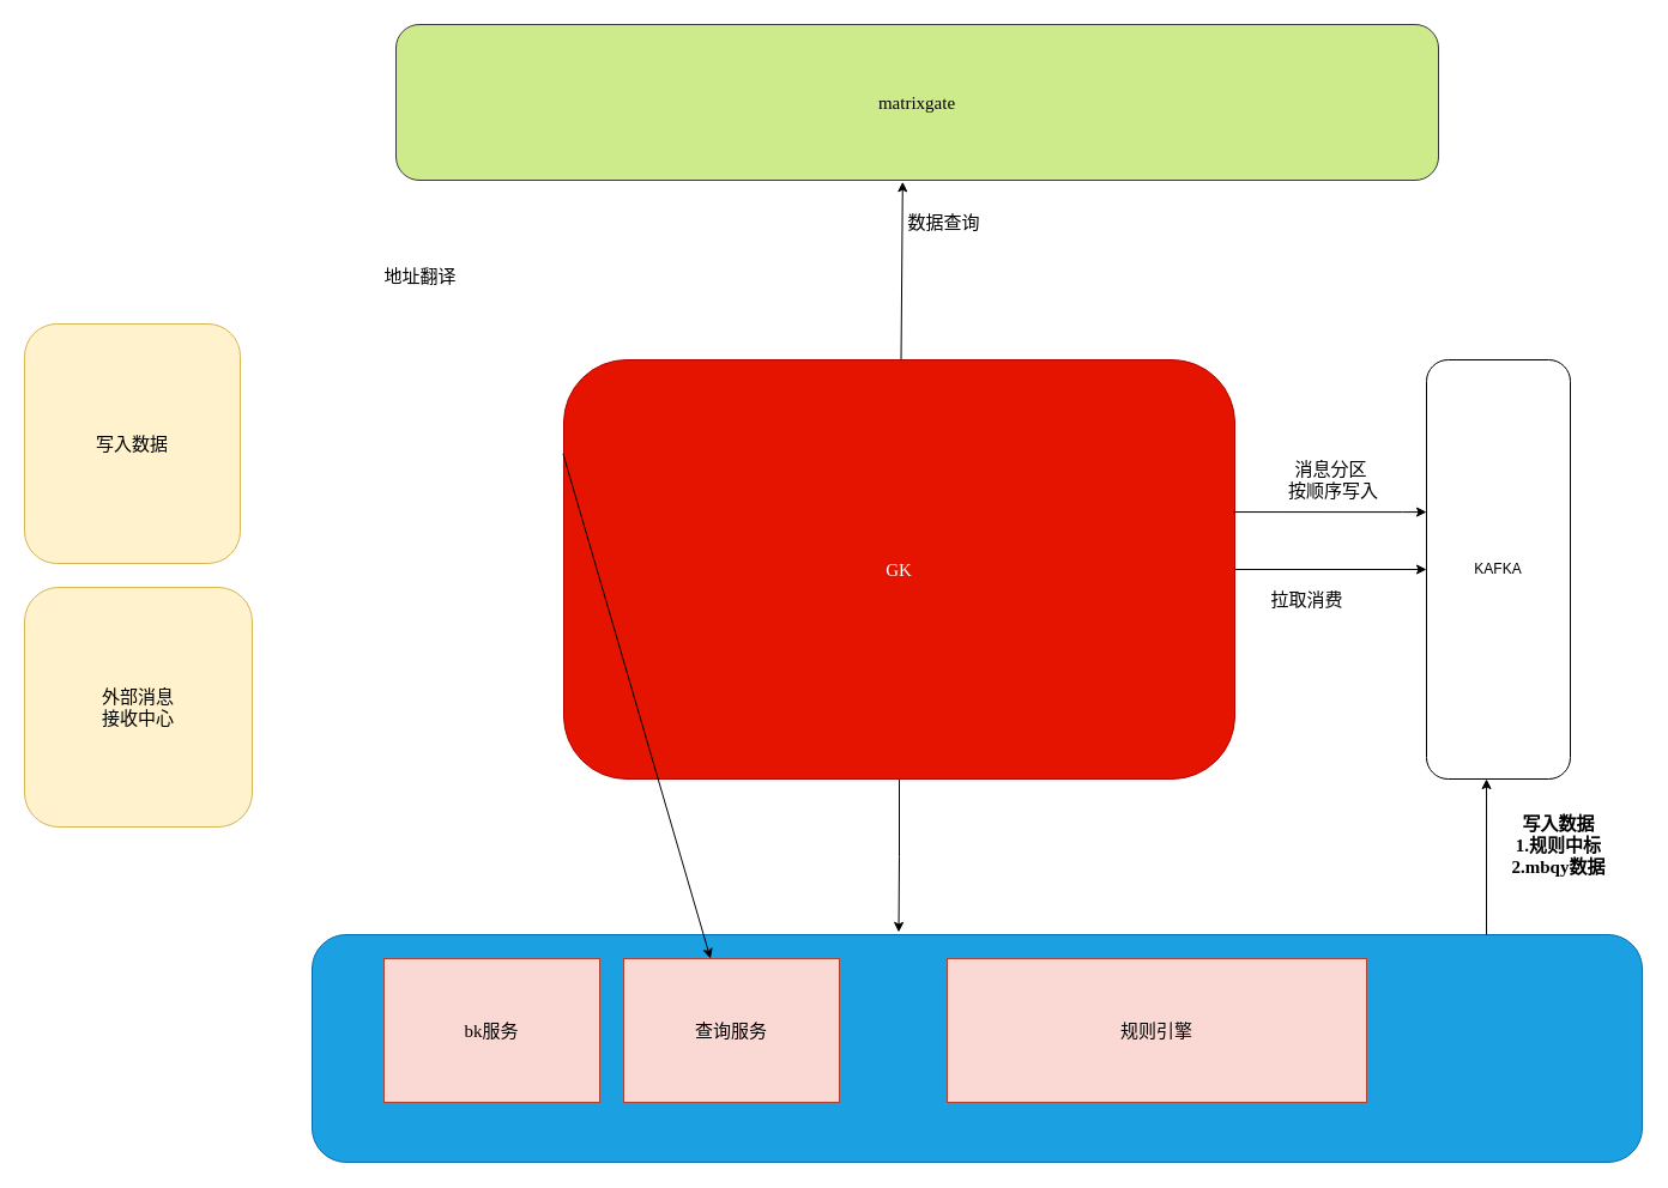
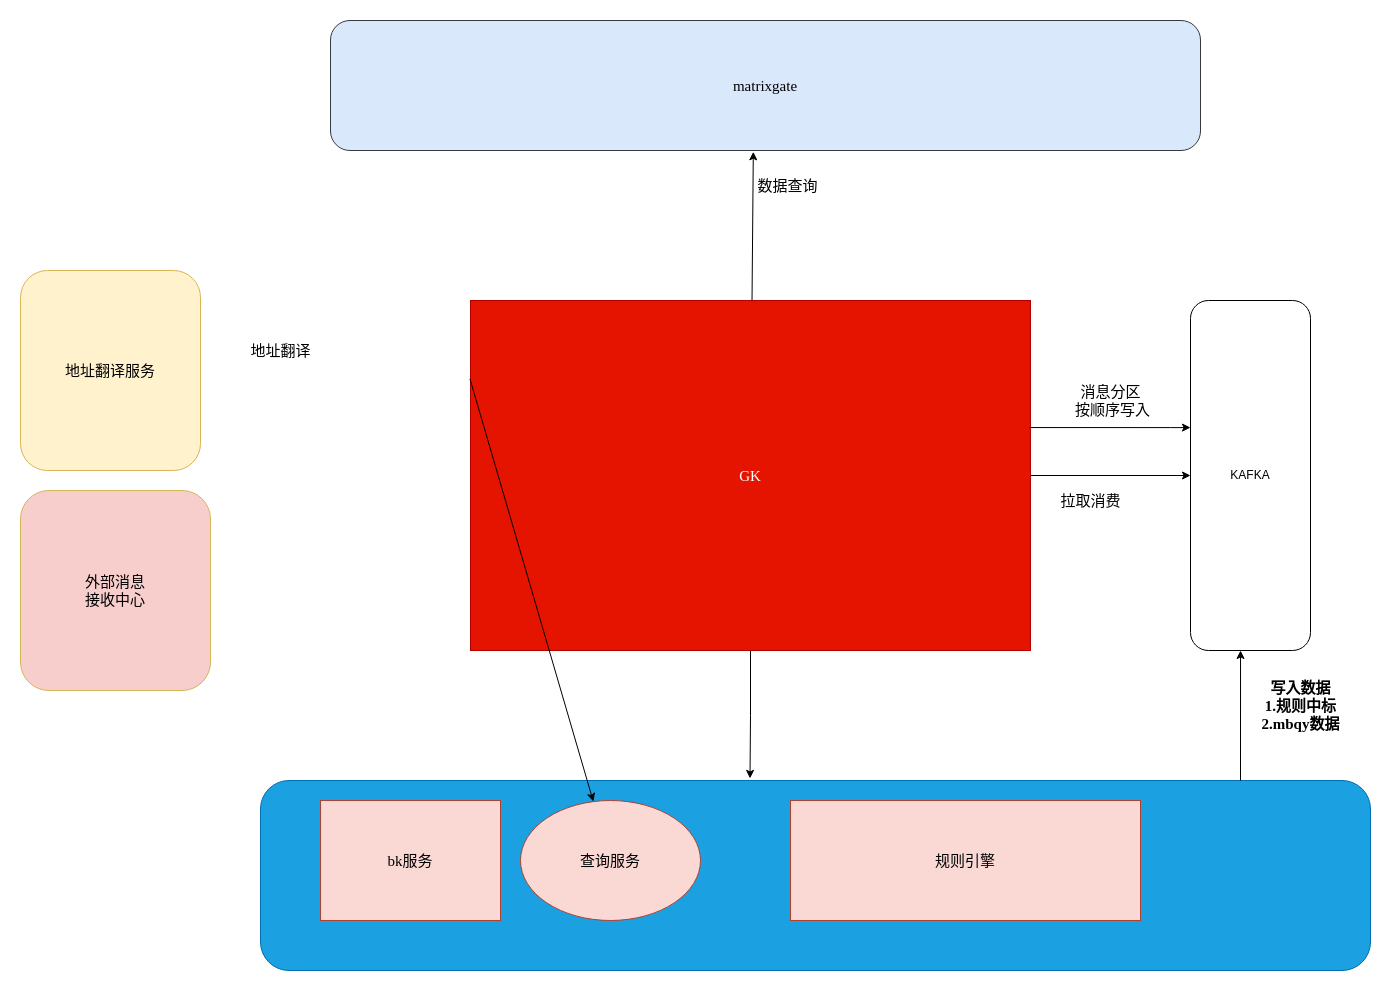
  <mxCell id="0" />
  <mxCell id="1" parent="0" />
  <mxCell id="2" value="RTW" style="rounded=1;whiteSpace=wrap;html=1;fillColor=#1ba1e2;strokeColor=#006EAF;fontColor=#ffffff;" vertex="1" parent="1"><mxGeometry x="260" y="780" width="1110" height="190" as="geometry" /></mxCell>
  <mxCell id="3" value="KAFKA" style="rounded=1;whiteSpace=wrap;html=1;" vertex="1" parent="1"><mxGeometry x="1190" y="300" width="120" height="350" as="geometry" /></mxCell>
  <mxCell id="4" value="" style="endArrow=classic;html=1;entryX=0.417;entryY=1;entryDx=0;entryDy=0;entryPerimeter=0;" edge="1" parent="1" target="3"><mxGeometry width="50" height="50" relative="1" as="geometry"><mxPoint x="1240" y="780" as="sourcePoint" /><mxPoint x="1030" y="660" as="targetPoint" /><Array as="points" /></mxGeometry></mxCell>
  <mxCell id="5" value="写入数据&lt;br style=&quot;font-size: 15px;&quot;&gt;1.规则中标&lt;br style=&quot;font-size: 15px;&quot;&gt;2.mbqy数据" style="text;html=1;align=center;verticalAlign=middle;resizable=0;points=[];autosize=1;fontSize=15;fontStyle=1;fontFamily=Lucida Console;" vertex="1" parent="1"><mxGeometry x="1250" y="675" width="100" height="60" as="geometry" /></mxCell>
  <mxCell id="6" value="规则引擎" style="rounded=0;whiteSpace=wrap;html=1;fontFamily=Lucida Console;fontSize=15;fillColor=#fad9d5;strokeColor=#ae4132;" vertex="1" parent="1"><mxGeometry x="790" y="800" width="350" height="120" as="geometry" /></mxCell>
  <mxCell id="7" value="bk服务" style="rounded=0;whiteSpace=wrap;html=1;fontFamily=Lucida Console;fontSize=15;fillColor=#fad9d5;strokeColor=#ae4132;" vertex="1" parent="1"><mxGeometry x="320" y="800" width="180" height="120" as="geometry" /></mxCell>
- <mxCell id="8" value="查询服务" style="rounded=0;whiteSpace=wrap;html=1;fontFamily=Lucida Console;fontSize=15;fillColor=#fad9d5;strokeColor=#ae4132;" vertex="1" parent="1"><mxGeometry x="520" y="800" width="180" height="120" as="geometry" /></mxCell>
+ <mxCell id="8" value="查询服务" style="ellipse;whiteSpace=wrap;html=1;fontFamily=Lucida Console;fontSize=15;fillColor=#fad9d5;strokeColor=#ae4132;" vertex="1" parent="1"><mxGeometry x="520" y="800" width="180" height="120" as="geometry" /></mxCell>
  <mxCell id="9" value="" style="edgeStyle=orthogonalEdgeStyle;rounded=0;orthogonalLoop=1;jettySize=auto;html=1;fontFamily=Lucida Console;fontSize=15;" edge="1" parent="1" source="11" target="3"><mxGeometry relative="1" as="geometry"><Array as="points"><mxPoint x="900" y="540" /><mxPoint x="900" y="540" /></Array></mxGeometry></mxCell>
  <mxCell id="10" value="" style="edgeStyle=orthogonalEdgeStyle;rounded=0;orthogonalLoop=1;jettySize=auto;html=1;fontFamily=Lucida Console;fontSize=15;entryX=0.441;entryY=-0.011;entryDx=0;entryDy=0;entryPerimeter=0;" edge="1" parent="1" source="11" target="2"><mxGeometry relative="1" as="geometry"><mxPoint x="740" y="740" as="targetPoint" /></mxGeometry></mxCell>
- <mxCell id="11" value="GK" style="rounded=1;whiteSpace=wrap;html=1;fontFamily=Lucida Console;fontSize=15;fillColor=#e51400;strokeColor=#B20000;fontColor=#ffffff;" vertex="1" parent="1"><mxGeometry x="470" y="300" width="560" height="350" as="geometry" /></mxCell>
- <mxCell id="12" value="matrixgate" style="rounded=1;whiteSpace=wrap;html=1;fontFamily=Lucida Console;fontSize=15;fillColor=#cdeb8b;strokeColor=#36393d;" vertex="1" parent="1"><mxGeometry x="330" y="20" width="870" height="130" as="geometry" /></mxCell>
+ <mxCell id="11" value="GK" style="whiteSpace=wrap;html=1;fontFamily=Lucida Console;fontSize=15;fillColor=#e51400;strokeColor=#B20000;fontColor=#ffffff;rounded=0;" vertex="1" parent="1"><mxGeometry x="470" y="300" width="560" height="350" as="geometry" /></mxCell>
+ <mxCell id="12" value="matrixgate" style="rounded=1;whiteSpace=wrap;html=1;fontFamily=Lucida Console;fontSize=15;fillColor=#dae8fc;strokeColor=#36393d;" vertex="1" parent="1"><mxGeometry x="330" y="20" width="870" height="130" as="geometry" /></mxCell>
  <mxCell id="13" value="拉取消费" style="text;html=1;align=center;verticalAlign=middle;resizable=0;points=[];autosize=1;fontSize=15;fontFamily=Lucida Console;" vertex="1" parent="1"><mxGeometry x="1050" y="490" width="80" height="20" as="geometry" /></mxCell>
  <mxCell id="14" value="" style="edgeStyle=orthogonalEdgeStyle;rounded=0;orthogonalLoop=1;jettySize=auto;html=1;fontFamily=Lucida Console;fontSize=15;exitX=0.998;exitY=0.363;exitDx=0;exitDy=0;exitPerimeter=0;" edge="1" parent="1" source="11" target="3"><mxGeometry relative="1" as="geometry"><Array as="points"><mxPoint x="1170" y="427" /><mxPoint x="1170" y="427" /></Array></mxGeometry></mxCell>
  <mxCell id="15" value="消息分区&lt;br&gt;&amp;nbsp;按顺序写入" style="text;html=1;align=center;verticalAlign=middle;resizable=0;points=[];autosize=1;fontSize=15;fontFamily=Lucida Console;" vertex="1" parent="1"><mxGeometry x="1060" y="380" width="100" height="40" as="geometry" /></mxCell>
  <mxCell id="16" value="" style="endArrow=classic;html=1;fontFamily=Lucida Console;fontSize=15;entryX=0.486;entryY=1.01;entryDx=0;entryDy=0;entryPerimeter=0;" edge="1" parent="1" source="11" target="12"><mxGeometry width="50" height="50" relative="1" as="geometry"><mxPoint x="750" y="296" as="sourcePoint" /><mxPoint x="740" y="150" as="targetPoint" /></mxGeometry></mxCell>
  <mxCell id="17" value="数据查询" style="text;html=1;align=center;verticalAlign=middle;resizable=0;points=[];autosize=1;fontSize=15;fontFamily=Lucida Console;" vertex="1" parent="1"><mxGeometry x="747" y="175" width="80" height="20" as="geometry" /></mxCell>
- <mxCell id="18" value="外部消息&lt;br&gt;接收中心" style="rounded=1;whiteSpace=wrap;html=1;fontFamily=Lucida Console;fontSize=15;fillColor=#fff2cc;strokeColor=#d6b656;" vertex="1" parent="1"><mxGeometry x="20" y="490" width="190" height="200" as="geometry" /></mxCell>
- <mxCell id="19" value="写入数据" style="rounded=1;whiteSpace=wrap;html=1;fontFamily=Lucida Console;fontSize=15;fillColor=#fff2cc;strokeColor=#d6b656;" vertex="1" parent="1"><mxGeometry x="20" y="270" width="180" height="200" as="geometry" /></mxCell>
+ <mxCell id="18" value="外部消息&lt;br&gt;接收中心" style="rounded=1;whiteSpace=wrap;html=1;fontFamily=Lucida Console;fontSize=15;fillColor=#f8cecc;strokeColor=#d6b656;" vertex="1" parent="1"><mxGeometry x="20" y="490" width="190" height="200" as="geometry" /></mxCell>
+ <mxCell id="19" value="地址翻译服务" style="rounded=1;whiteSpace=wrap;html=1;fontFamily=Lucida Console;fontSize=15;fillColor=#fff2cc;strokeColor=#d6b656;" vertex="1" parent="1"><mxGeometry x="20" y="270" width="180" height="200" as="geometry" /></mxCell>
  <mxCell id="20" value="" style="endArrow=classic;html=1;fontFamily=Lucida Console;fontSize=15;exitX=-0.001;exitY=0.224;exitDx=0;exitDy=0;exitPerimeter=0;" edge="1" parent="1" source="11" target="8"><mxGeometry width="50" height="50" relative="1" as="geometry"><mxPoint x="390" y="510" as="sourcePoint" /><mxPoint x="440" y="460" as="targetPoint" /></mxGeometry></mxCell>
- <mxCell id="21" value="地址翻译" style="text;html=1;align=center;verticalAlign=middle;resizable=0;points=[];autosize=1;fontSize=15;fontFamily=Lucida Console;" vertex="1" parent="1"><mxGeometry x="310" y="220" width="80" height="20" as="geometry" /></mxCell>
+ <mxCell id="21" value="地址翻译" style="text;html=1;align=center;verticalAlign=middle;resizable=0;points=[];autosize=1;fontSize=15;fontFamily=Lucida Console;" vertex="1" parent="1"><mxGeometry x="240" y="340" width="80" height="20" as="geometry" /></mxCell>
